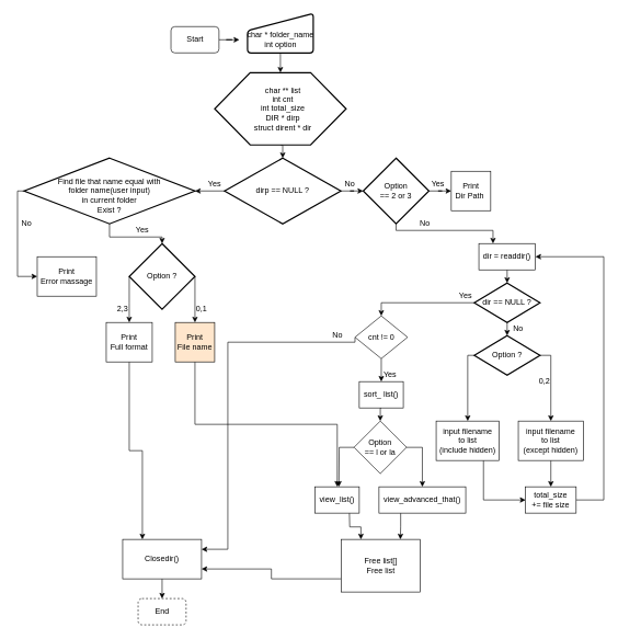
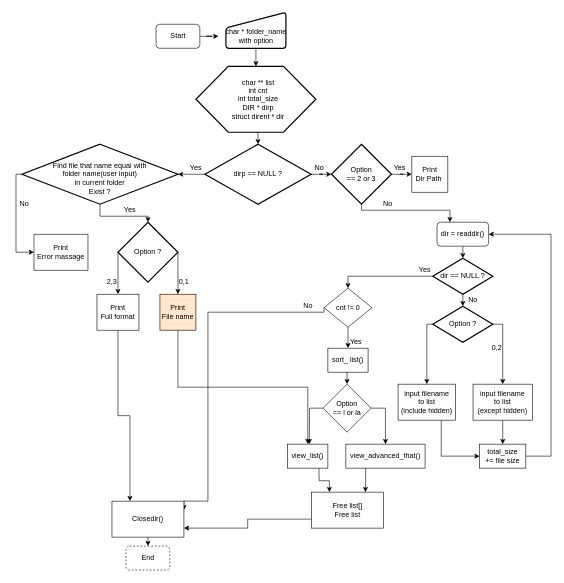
  <mxCell id="0" />
  <mxCell id="1" parent="0" />
  <mxCell id="2" style="edgeStyle=orthogonalEdgeStyle;rounded=0;orthogonalLoop=1;jettySize=auto;html=1;exitX=1;exitY=0.5;exitDx=0;exitDy=0;" edge="1" parent="1" source="3" target="57"><mxGeometry relative="1" as="geometry" /></mxCell>
  <mxCell id="3" value="Start" style="rounded=1;whiteSpace=wrap;html=1;" vertex="1" parent="1"><mxGeometry x="259.5" y="40" width="73" height="40" as="geometry" /></mxCell>
  <mxCell id="4" value="End" style="rounded=1;whiteSpace=wrap;html=1;dashed=1;" vertex="1" parent="1"><mxGeometry x="209.5" y="910" width="73" height="40" as="geometry" /></mxCell>
  <mxCell id="5" style="edgeStyle=orthogonalEdgeStyle;rounded=0;orthogonalLoop=1;jettySize=auto;html=1;exitX=0.5;exitY=1;exitDx=0;exitDy=0;entryX=0.5;entryY=0;entryDx=0;entryDy=0;" edge="1" parent="1" source="6" target="8"><mxGeometry relative="1" as="geometry" /></mxCell>
  <mxCell id="6" value="" style="verticalLabelPosition=bottom;verticalAlign=top;html=1;strokeWidth=2;shape=manualInput;whiteSpace=wrap;rounded=1;size=26;arcSize=11;" vertex="1" parent="1"><mxGeometry x="376" y="20" width="100" height="60" as="geometry" /></mxCell>
  <mxCell id="7" style="edgeStyle=orthogonalEdgeStyle;rounded=0;orthogonalLoop=1;jettySize=auto;html=1;exitX=0.5;exitY=1;exitDx=0;exitDy=0;entryX=0.5;entryY=0;entryDx=0;entryDy=0;entryPerimeter=0;" edge="1" parent="1" source="8" target="11"><mxGeometry relative="1" as="geometry" /></mxCell>
  <mxCell id="8" value="" style="verticalLabelPosition=bottom;verticalAlign=top;html=1;strokeWidth=2;shape=hexagon;perimeter=hexagonPerimeter2;arcSize=6;size=0.27;" vertex="1" parent="1"><mxGeometry x="326" y="110" width="200" height="110" as="geometry" /></mxCell>
  <mxCell id="9" value="" style="edgeStyle=orthogonalEdgeStyle;rounded=0;orthogonalLoop=1;jettySize=auto;html=1;" edge="1" parent="1" source="11" target="25"><mxGeometry relative="1" as="geometry" /></mxCell>
  <mxCell id="10" style="edgeStyle=orthogonalEdgeStyle;rounded=0;orthogonalLoop=1;jettySize=auto;html=1;exitX=0;exitY=0.5;exitDx=0;exitDy=0;exitPerimeter=0;entryX=1;entryY=0.5;entryDx=0;entryDy=0;entryPerimeter=0;" edge="1" parent="1" source="11" target="14"><mxGeometry relative="1" as="geometry" /></mxCell>
  <mxCell id="11" value="dirp == NULL ?" style="strokeWidth=2;html=1;shape=mxgraph.flowchart.decision;whiteSpace=wrap;" vertex="1" parent="1"><mxGeometry x="341" y="240" width="177" height="100" as="geometry" /></mxCell>
  <mxCell id="12" style="edgeStyle=orthogonalEdgeStyle;rounded=0;orthogonalLoop=1;jettySize=auto;html=1;exitX=0.5;exitY=1;exitDx=0;exitDy=0;exitPerimeter=0;entryX=0.5;entryY=0;entryDx=0;entryDy=0;entryPerimeter=0;" edge="1" parent="1" source="14" target="17"><mxGeometry relative="1" as="geometry" /></mxCell>
  <mxCell id="13" style="edgeStyle=orthogonalEdgeStyle;rounded=0;orthogonalLoop=1;jettySize=auto;html=1;exitX=0;exitY=0.5;exitDx=0;exitDy=0;exitPerimeter=0;entryX=0;entryY=0.5;entryDx=0;entryDy=0;" edge="1" parent="1" source="14" target="18"><mxGeometry relative="1" as="geometry"><Array as="points"><mxPoint x="26" y="290" /><mxPoint x="26" y="420" /></Array></mxGeometry></mxCell>
  <mxCell id="14" value="&lt;br&gt;Find file that name equal with &lt;br&gt;folder name(user input)&lt;br&gt;in current folder&lt;br&gt;Exist ?&lt;br&gt;" style="strokeWidth=2;html=1;shape=mxgraph.flowchart.decision;whiteSpace=wrap;" vertex="1" parent="1"><mxGeometry x="36" y="240" width="260" height="100" as="geometry" /></mxCell>
  <mxCell id="15" style="edgeStyle=orthogonalEdgeStyle;rounded=0;orthogonalLoop=1;jettySize=auto;html=1;exitX=0;exitY=0.5;exitDx=0;exitDy=0;exitPerimeter=0;entryX=0.5;entryY=0;entryDx=0;entryDy=0;" edge="1" parent="1" source="17" target="20"><mxGeometry relative="1" as="geometry"><Array as="points"><mxPoint x="196" y="460" /><mxPoint x="196" y="460" /></Array></mxGeometry></mxCell>
  <mxCell id="16" style="edgeStyle=orthogonalEdgeStyle;rounded=0;orthogonalLoop=1;jettySize=auto;html=1;exitX=1;exitY=0.5;exitDx=0;exitDy=0;exitPerimeter=0;entryX=0.5;entryY=0;entryDx=0;entryDy=0;" edge="1" parent="1" source="17" target="22"><mxGeometry relative="1" as="geometry"><Array as="points"><mxPoint x="296" y="470" /><mxPoint x="296" y="470" /></Array></mxGeometry></mxCell>
  <mxCell id="17" value="&lt;span&gt;Option ?&lt;/span&gt;" style="strokeWidth=2;html=1;shape=mxgraph.flowchart.decision;whiteSpace=wrap;" vertex="1" parent="1"><mxGeometry x="196" y="370" width="100" height="100" as="geometry" /></mxCell>
  <mxCell id="18" value="Print&lt;br&gt;Error massage&lt;br&gt;" style="rounded=0;whiteSpace=wrap;html=1;" vertex="1" parent="1"><mxGeometry x="56" y="390" width="90" height="60" as="geometry" /></mxCell>
  <mxCell id="19" style="edgeStyle=orthogonalEdgeStyle;rounded=0;orthogonalLoop=1;jettySize=auto;html=1;exitX=0.5;exitY=1;exitDx=0;exitDy=0;entryX=0.25;entryY=0;entryDx=0;entryDy=0;" edge="1" parent="1" source="20" target="56"><mxGeometry relative="1" as="geometry" /></mxCell>
  <mxCell id="20" value="Print&lt;br&gt;Full format&lt;br&gt;" style="rounded=0;whiteSpace=wrap;html=1;" vertex="1" parent="1"><mxGeometry x="161" y="490" width="70" height="60" as="geometry" /></mxCell>
  <mxCell id="21" style="edgeStyle=orthogonalEdgeStyle;rounded=0;orthogonalLoop=1;jettySize=auto;html=1;exitX=0.5;exitY=1;exitDx=0;exitDy=0;" edge="1" parent="1" source="22" target="50"><mxGeometry relative="1" as="geometry" /></mxCell>
  <mxCell id="22" value="Print&lt;br&gt;File name&lt;br&gt;" style="rounded=0;whiteSpace=wrap;html=1;fillColor=#ffe6cc;" vertex="1" parent="1"><mxGeometry x="266" y="490" width="60" height="60" as="geometry" /></mxCell>
  <mxCell id="23" value="" style="edgeStyle=orthogonalEdgeStyle;rounded=0;orthogonalLoop=1;jettySize=auto;html=1;" edge="1" parent="1" source="25" target="26"><mxGeometry relative="1" as="geometry" /></mxCell>
  <mxCell id="24" style="edgeStyle=orthogonalEdgeStyle;rounded=0;orthogonalLoop=1;jettySize=auto;html=1;exitX=0.5;exitY=1;exitDx=0;exitDy=0;exitPerimeter=0;entryX=0.25;entryY=0;entryDx=0;entryDy=0;" edge="1" parent="1" source="25" target="28"><mxGeometry relative="1" as="geometry"><Array as="points"><mxPoint x="602" y="350" /><mxPoint x="750" y="350" /></Array></mxGeometry></mxCell>
  <mxCell id="25" value="Option&lt;br&gt;== 2 or 3&lt;br&gt;" style="strokeWidth=2;html=1;shape=mxgraph.flowchart.decision;whiteSpace=wrap;" vertex="1" parent="1"><mxGeometry x="552" y="240" width="100" height="100" as="geometry" /></mxCell>
  <mxCell id="26" value="Print&lt;br&gt;Dir Path&amp;nbsp;&lt;br&gt;" style="rounded=0;whiteSpace=wrap;html=1;" vertex="1" parent="1"><mxGeometry x="686" y="260" width="60" height="60" as="geometry" /></mxCell>
  <mxCell id="27" style="edgeStyle=orthogonalEdgeStyle;rounded=0;orthogonalLoop=1;jettySize=auto;html=1;exitX=0.5;exitY=1;exitDx=0;exitDy=0;entryX=0.5;entryY=0;entryDx=0;entryDy=0;entryPerimeter=0;" edge="1" parent="1" source="28" target="31"><mxGeometry relative="1" as="geometry" /></mxCell>
- <mxCell id="28" value="dir = readdir()" style="rounded=0;whiteSpace=wrap;html=1;" vertex="1" parent="1"><mxGeometry x="728" y="370" width="86" height="40" as="geometry" /></mxCell>
+ <mxCell id="28" value="dir = readdir()" style="whiteSpace=wrap;html=1;rounded=1;" vertex="1" parent="1"><mxGeometry x="728" y="370" width="86" height="40" as="geometry" /></mxCell>
  <mxCell id="29" style="edgeStyle=orthogonalEdgeStyle;rounded=0;orthogonalLoop=1;jettySize=auto;html=1;exitX=0;exitY=0.5;exitDx=0;exitDy=0;exitPerimeter=0;entryX=0.5;entryY=0;entryDx=0;entryDy=0;" edge="1" parent="1" source="31" target="45"><mxGeometry relative="1" as="geometry" /></mxCell>
  <mxCell id="30" style="edgeStyle=orthogonalEdgeStyle;rounded=0;orthogonalLoop=1;jettySize=auto;html=1;exitX=0.5;exitY=1;exitDx=0;exitDy=0;exitPerimeter=0;entryX=0.5;entryY=0;entryDx=0;entryDy=0;entryPerimeter=0;" edge="1" parent="1" source="31" target="36"><mxGeometry relative="1" as="geometry" /></mxCell>
  <mxCell id="31" value="dir == NULL ?" style="strokeWidth=2;html=1;shape=mxgraph.flowchart.decision;whiteSpace=wrap;" vertex="1" parent="1"><mxGeometry x="721" y="430" width="100" height="60" as="geometry" /></mxCell>
  <mxCell id="32" style="edgeStyle=orthogonalEdgeStyle;rounded=0;orthogonalLoop=1;jettySize=auto;html=1;exitX=1;exitY=0.5;exitDx=0;exitDy=0;entryX=1;entryY=0.5;entryDx=0;entryDy=0;" edge="1" parent="1" source="33" target="28"><mxGeometry relative="1" as="geometry"><Array as="points"><mxPoint x="918" y="760" /><mxPoint x="918" y="390" /></Array></mxGeometry></mxCell>
  <mxCell id="33" value="total_size&lt;br&gt;+= file size" style="rounded=0;whiteSpace=wrap;html=1;" vertex="1" parent="1"><mxGeometry x="799" y="740" width="77" height="40" as="geometry" /></mxCell>
  <mxCell id="34" style="edgeStyle=orthogonalEdgeStyle;rounded=0;orthogonalLoop=1;jettySize=auto;html=1;exitX=1;exitY=0.5;exitDx=0;exitDy=0;exitPerimeter=0;entryX=0.5;entryY=0;entryDx=0;entryDy=0;" edge="1" parent="1" source="36" target="40"><mxGeometry relative="1" as="geometry"><Array as="points"><mxPoint x="838" y="540" /></Array></mxGeometry></mxCell>
  <mxCell id="35" style="edgeStyle=orthogonalEdgeStyle;rounded=0;orthogonalLoop=1;jettySize=auto;html=1;exitX=0;exitY=0.5;exitDx=0;exitDy=0;exitPerimeter=0;entryX=0.5;entryY=0;entryDx=0;entryDy=0;" edge="1" parent="1" source="36" target="38"><mxGeometry relative="1" as="geometry"><Array as="points"><mxPoint x="711" y="540" /></Array></mxGeometry></mxCell>
  <mxCell id="36" value="Option ?&lt;br&gt;" style="strokeWidth=2;html=1;shape=mxgraph.flowchart.decision;whiteSpace=wrap;" vertex="1" parent="1"><mxGeometry x="721" y="510" width="100" height="60" as="geometry" /></mxCell>
  <mxCell id="37" style="edgeStyle=orthogonalEdgeStyle;rounded=0;orthogonalLoop=1;jettySize=auto;html=1;exitX=0.75;exitY=1;exitDx=0;exitDy=0;entryX=0;entryY=0.5;entryDx=0;entryDy=0;" edge="1" parent="1" source="38" target="33"><mxGeometry relative="1" as="geometry" /></mxCell>
  <mxCell id="38" value="input filename&lt;br&gt;to list&lt;br&gt;(include hidden)&lt;br&gt;" style="rounded=0;whiteSpace=wrap;html=1;" vertex="1" parent="1"><mxGeometry x="663" y="640" width="96" height="60" as="geometry" /></mxCell>
  <mxCell id="39" style="edgeStyle=orthogonalEdgeStyle;rounded=0;orthogonalLoop=1;jettySize=auto;html=1;exitX=0.5;exitY=1;exitDx=0;exitDy=0;entryX=0.5;entryY=0;entryDx=0;entryDy=0;" edge="1" parent="1" source="40" target="33"><mxGeometry relative="1" as="geometry" /></mxCell>
  <mxCell id="40" value="input filename&lt;br&gt;to list&lt;br&gt;(except hidden)&lt;br&gt;" style="rounded=0;whiteSpace=wrap;html=1;" vertex="1" parent="1"><mxGeometry x="788" y="640" width="99" height="60" as="geometry" /></mxCell>
  <mxCell id="41" style="edgeStyle=orthogonalEdgeStyle;rounded=0;orthogonalLoop=1;jettySize=auto;html=1;exitX=0.5;exitY=1;exitDx=0;exitDy=0;entryX=0.5;entryY=0;entryDx=0;entryDy=0;" edge="1" parent="1" source="42" target="48"><mxGeometry relative="1" as="geometry" /></mxCell>
  <mxCell id="42" value="sort_ list()" style="rounded=0;whiteSpace=wrap;html=1;" vertex="1" parent="1"><mxGeometry x="546" y="580" width="67" height="40" as="geometry" /></mxCell>
  <mxCell id="43" style="edgeStyle=orthogonalEdgeStyle;rounded=0;orthogonalLoop=1;jettySize=auto;html=1;exitX=0.5;exitY=1;exitDx=0;exitDy=0;entryX=0.5;entryY=0;entryDx=0;entryDy=0;" edge="1" parent="1" source="45" target="42"><mxGeometry relative="1" as="geometry" /></mxCell>
  <mxCell id="44" style="edgeStyle=orthogonalEdgeStyle;rounded=0;orthogonalLoop=1;jettySize=auto;html=1;exitX=0;exitY=0.5;exitDx=0;exitDy=0;entryX=1;entryY=0.25;entryDx=0;entryDy=0;" edge="1" parent="1" source="45" target="56"><mxGeometry relative="1" as="geometry"><Array as="points"><mxPoint x="346" y="520" /><mxPoint x="346" y="835" /></Array></mxGeometry></mxCell>
  <mxCell id="45" value="cnt != 0&lt;br&gt;" style="rhombus;whiteSpace=wrap;html=1;" vertex="1" parent="1"><mxGeometry x="539.5" y="480" width="80" height="65" as="geometry" /></mxCell>
  <mxCell id="46" style="edgeStyle=orthogonalEdgeStyle;rounded=0;orthogonalLoop=1;jettySize=auto;html=1;exitX=1;exitY=0.5;exitDx=0;exitDy=0;entryX=0.5;entryY=0;entryDx=0;entryDy=0;" edge="1" parent="1" source="48" target="52"><mxGeometry relative="1" as="geometry" /></mxCell>
  <mxCell id="47" style="edgeStyle=orthogonalEdgeStyle;rounded=0;orthogonalLoop=1;jettySize=auto;html=1;exitX=0;exitY=0.5;exitDx=0;exitDy=0;entryX=0.5;entryY=0;entryDx=0;entryDy=0;" edge="1" parent="1" source="48"><mxGeometry relative="1" as="geometry"><mxPoint x="515" y="740" as="targetPoint" /></mxGeometry></mxCell>
  <mxCell id="48" value="Option&lt;br&gt;== l or la&lt;br&gt;" style="rhombus;whiteSpace=wrap;html=1;" vertex="1" parent="1"><mxGeometry x="538" y="640" width="80" height="80" as="geometry" /></mxCell>
  <mxCell id="49" style="edgeStyle=orthogonalEdgeStyle;rounded=0;orthogonalLoop=1;jettySize=auto;html=1;exitX=0.75;exitY=1;exitDx=0;exitDy=0;entryX=0.25;entryY=0;entryDx=0;entryDy=0;" edge="1" parent="1" target="54"><mxGeometry relative="1" as="geometry"><mxPoint x="531" y="780" as="sourcePoint" /></mxGeometry></mxCell>
  <mxCell id="50" value="view_list()" style="rounded=0;whiteSpace=wrap;html=1;" vertex="1" parent="1"><mxGeometry x="479" y="740" width="67" height="40" as="geometry" /></mxCell>
  <mxCell id="51" style="edgeStyle=orthogonalEdgeStyle;rounded=0;orthogonalLoop=1;jettySize=auto;html=1;exitX=0.25;exitY=1;exitDx=0;exitDy=0;entryX=0.75;entryY=0;entryDx=0;entryDy=0;" edge="1" parent="1" source="52" target="54"><mxGeometry relative="1" as="geometry" /></mxCell>
  <mxCell id="52" value="view_advanced_that()" style="rounded=0;whiteSpace=wrap;html=1;" vertex="1" parent="1"><mxGeometry x="576" y="740" width="132" height="40" as="geometry" /></mxCell>
  <mxCell id="53" style="edgeStyle=orthogonalEdgeStyle;rounded=0;orthogonalLoop=1;jettySize=auto;html=1;exitX=0;exitY=0.75;exitDx=0;exitDy=0;entryX=1;entryY=0.75;entryDx=0;entryDy=0;" edge="1" parent="1" source="54" target="56"><mxGeometry relative="1" as="geometry" /></mxCell>
- <mxCell id="54" value="Free list[]&lt;br&gt;Free list&lt;br&gt;" style="rounded=0;whiteSpace=wrap;html=1;" vertex="1" parent="1"><mxGeometry x="518.5" y="820" width="120" height="80" as="geometry" /></mxCell>
+ <mxCell id="54" value="Free list[]&lt;br&gt;Free list&lt;br&gt;" style="rounded=0;whiteSpace=wrap;html=1;" vertex="1" parent="1"><mxGeometry x="518.5" y="820" width="120" height="60" as="geometry" /></mxCell>
  <mxCell id="55" style="edgeStyle=orthogonalEdgeStyle;rounded=0;orthogonalLoop=1;jettySize=auto;html=1;exitX=0.5;exitY=1;exitDx=0;exitDy=0;entryX=0.5;entryY=0;entryDx=0;entryDy=0;" edge="1" parent="1" source="56" target="4"><mxGeometry relative="1" as="geometry" /></mxCell>
- <mxCell id="56" value="Closedir()" style="rounded=0;whiteSpace=wrap;html=1;" vertex="1" parent="1"><mxGeometry x="186" y="820" width="120" height="60" as="geometry" /></mxCell>
- <mxCell id="57" value="char * folder_name&lt;br&gt;int option&lt;br&gt;" style="text;html=1;strokeColor=none;fillColor=none;align=center;verticalAlign=middle;whiteSpace=wrap;rounded=0;" vertex="1" parent="1"><mxGeometry x="363.5" y="40" width="125" height="40" as="geometry" /></mxCell>
+ <mxCell id="56" value="Closedir()" style="rounded=0;whiteSpace=wrap;html=1;" vertex="1" parent="1"><mxGeometry x="186" y="835" width="120" height="60" as="geometry" /></mxCell>
+ <mxCell id="57" value="char * folder_name&lt;br&gt;with option&lt;br&gt;" style="text;html=1;strokeColor=none;fillColor=none;align=center;verticalAlign=middle;whiteSpace=wrap;rounded=0;" vertex="1" parent="1"><mxGeometry x="363.5" y="40" width="125" height="40" as="geometry" /></mxCell>
  <mxCell id="58" value="0,1&lt;br&gt;" style="text;html=1;strokeColor=none;fillColor=none;align=center;verticalAlign=middle;whiteSpace=wrap;rounded=0;" vertex="1" parent="1"><mxGeometry x="286" y="460" width="40" height="20" as="geometry" /></mxCell>
  <mxCell id="59" value="0,2" style="text;html=1;strokeColor=none;fillColor=none;align=center;verticalAlign=middle;whiteSpace=wrap;rounded=0;" vertex="1" parent="1"><mxGeometry x="808" y="570" width="40" height="20" as="geometry" /></mxCell>
  <mxCell id="60" value="Yes" style="text;html=1;strokeColor=none;fillColor=none;align=center;verticalAlign=middle;whiteSpace=wrap;rounded=0;" vertex="1" parent="1"><mxGeometry x="688" y="440" width="40" height="20" as="geometry" /></mxCell>
  <mxCell id="61" value="2,3" style="text;html=1;strokeColor=none;fillColor=none;align=center;verticalAlign=middle;whiteSpace=wrap;rounded=0;" vertex="1" parent="1"><mxGeometry x="166" y="460" width="40" height="20" as="geometry" /></mxCell>
  <mxCell id="62" value="Yes" style="text;html=1;strokeColor=none;fillColor=none;align=center;verticalAlign=middle;whiteSpace=wrap;rounded=0;" vertex="1" parent="1"><mxGeometry x="196" y="340" width="40" height="20" as="geometry" /></mxCell>
  <mxCell id="63" value="Yes" style="text;html=1;strokeColor=none;fillColor=none;align=center;verticalAlign=middle;whiteSpace=wrap;rounded=0;" vertex="1" parent="1"><mxGeometry x="306" y="270" width="40" height="20" as="geometry" /></mxCell>
  <mxCell id="64" value="Yes" style="text;html=1;strokeColor=none;fillColor=none;align=center;verticalAlign=middle;whiteSpace=wrap;rounded=0;" vertex="1" parent="1"><mxGeometry x="573" y="560" width="40" height="20" as="geometry" /></mxCell>
  <mxCell id="65" value="Yes" style="text;html=1;strokeColor=none;fillColor=none;align=center;verticalAlign=middle;whiteSpace=wrap;rounded=0;" vertex="1" parent="1"><mxGeometry x="646" y="270" width="40" height="20" as="geometry" /></mxCell>
  <mxCell id="66" value="No&lt;br&gt;" style="text;html=1;strokeColor=none;fillColor=none;align=center;verticalAlign=middle;whiteSpace=wrap;rounded=0;" vertex="1" parent="1"><mxGeometry x="20" y="330" width="40" height="20" as="geometry" /></mxCell>
  <mxCell id="67" value="No&lt;br&gt;" style="text;html=1;strokeColor=none;fillColor=none;align=center;verticalAlign=middle;whiteSpace=wrap;rounded=0;" vertex="1" parent="1"><mxGeometry x="512" y="270" width="40" height="20" as="geometry" /></mxCell>
  <mxCell id="68" value="No&lt;br&gt;" style="text;html=1;strokeColor=none;fillColor=none;align=center;verticalAlign=middle;whiteSpace=wrap;rounded=0;" vertex="1" parent="1"><mxGeometry x="768" y="490" width="40" height="20" as="geometry" /></mxCell>
  <mxCell id="69" value="No&lt;br&gt;" style="text;html=1;strokeColor=none;fillColor=none;align=center;verticalAlign=middle;whiteSpace=wrap;rounded=0;" vertex="1" parent="1"><mxGeometry x="492.5" y="500" width="40" height="20" as="geometry" /></mxCell>
  <mxCell id="70" value="No&lt;br&gt;" style="text;html=1;strokeColor=none;fillColor=none;align=center;verticalAlign=middle;whiteSpace=wrap;rounded=0;" vertex="1" parent="1"><mxGeometry x="626" y="330" width="40" height="20" as="geometry" /></mxCell>
  <mxCell id="71" value="char ** list&lt;br&gt;int cnt&lt;br&gt;int total_size&lt;br&gt;DIR * dirp&lt;br&gt;struct dirent * dir&lt;br&gt;" style="text;html=1;strokeColor=none;fillColor=none;align=center;verticalAlign=middle;whiteSpace=wrap;rounded=0;" vertex="1" parent="1"><mxGeometry x="290.5" y="115" width="278" height="100" as="geometry" /></mxCell>
